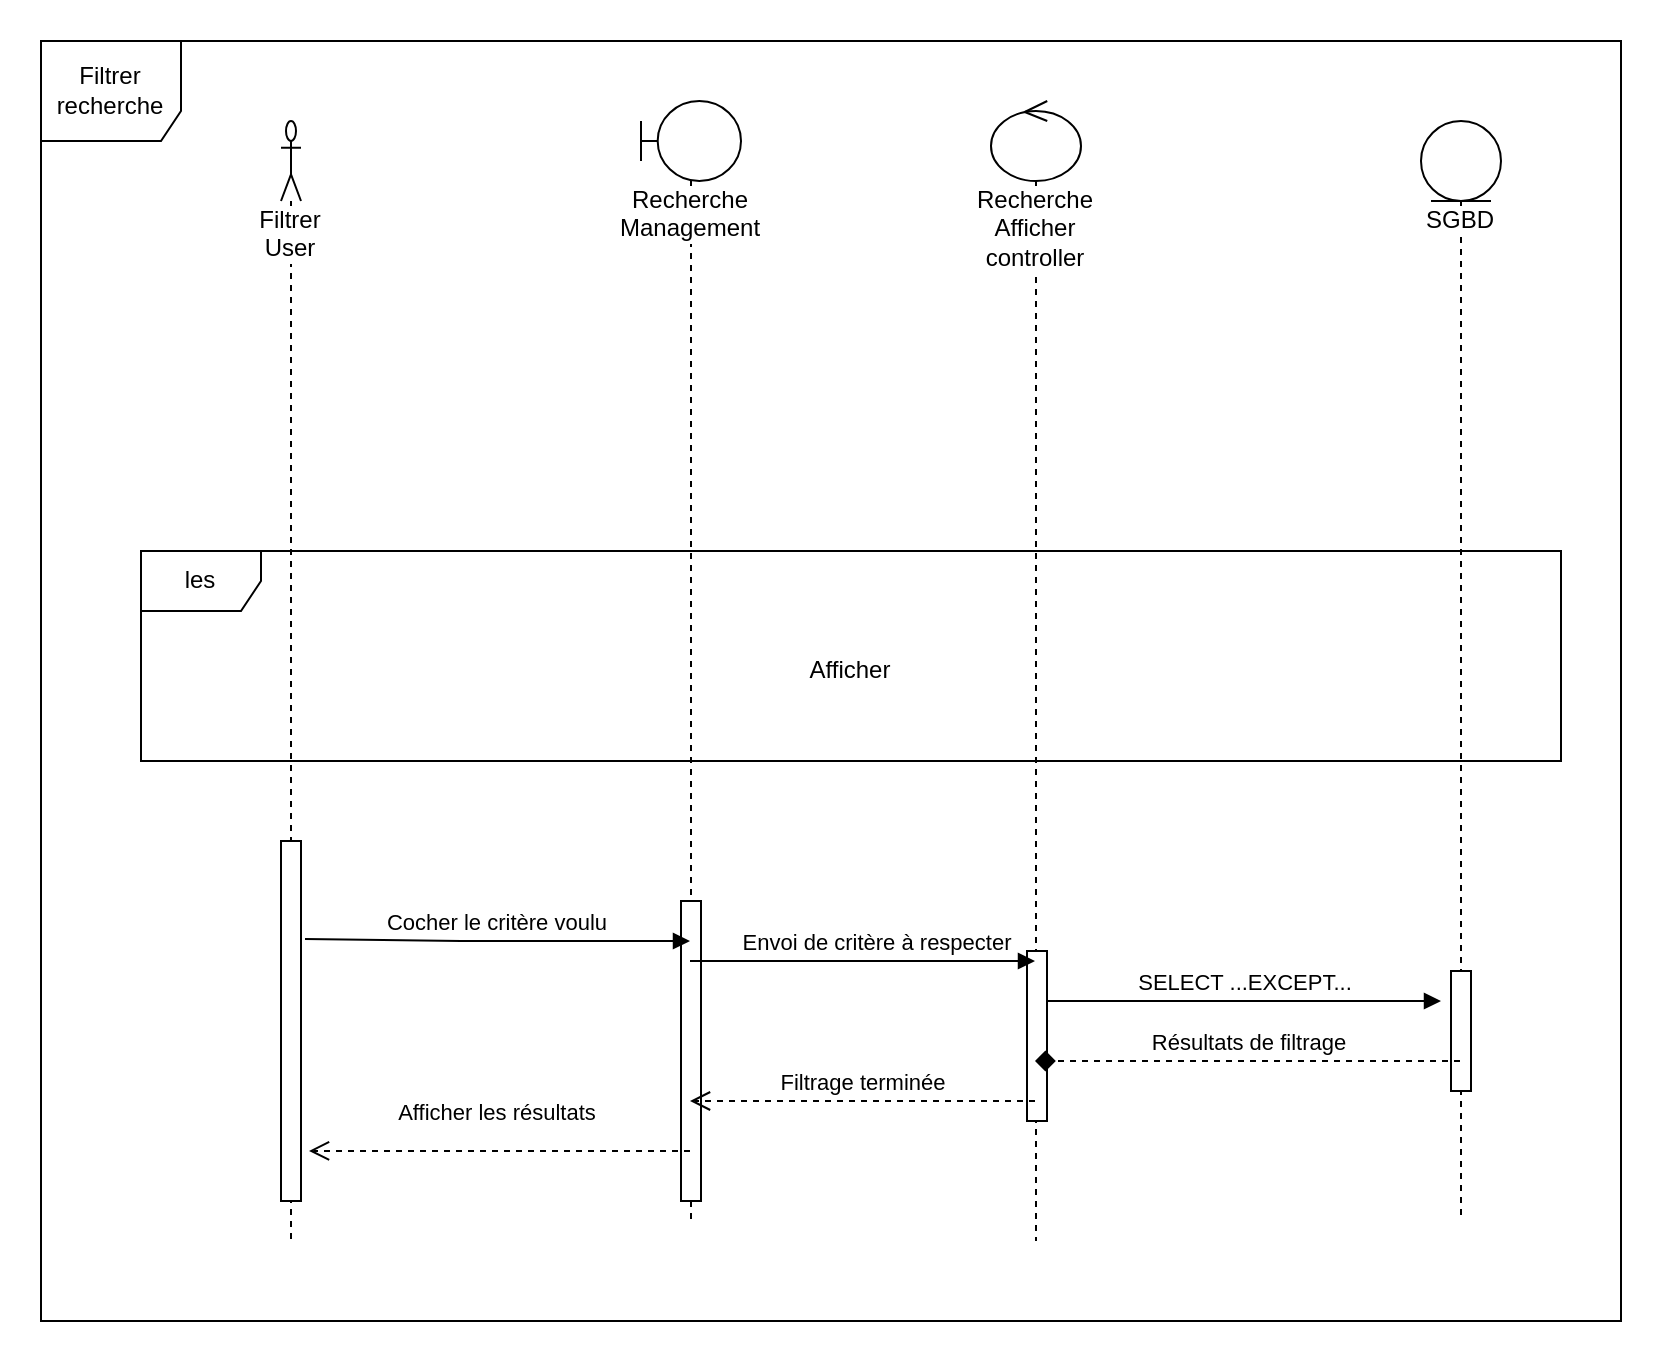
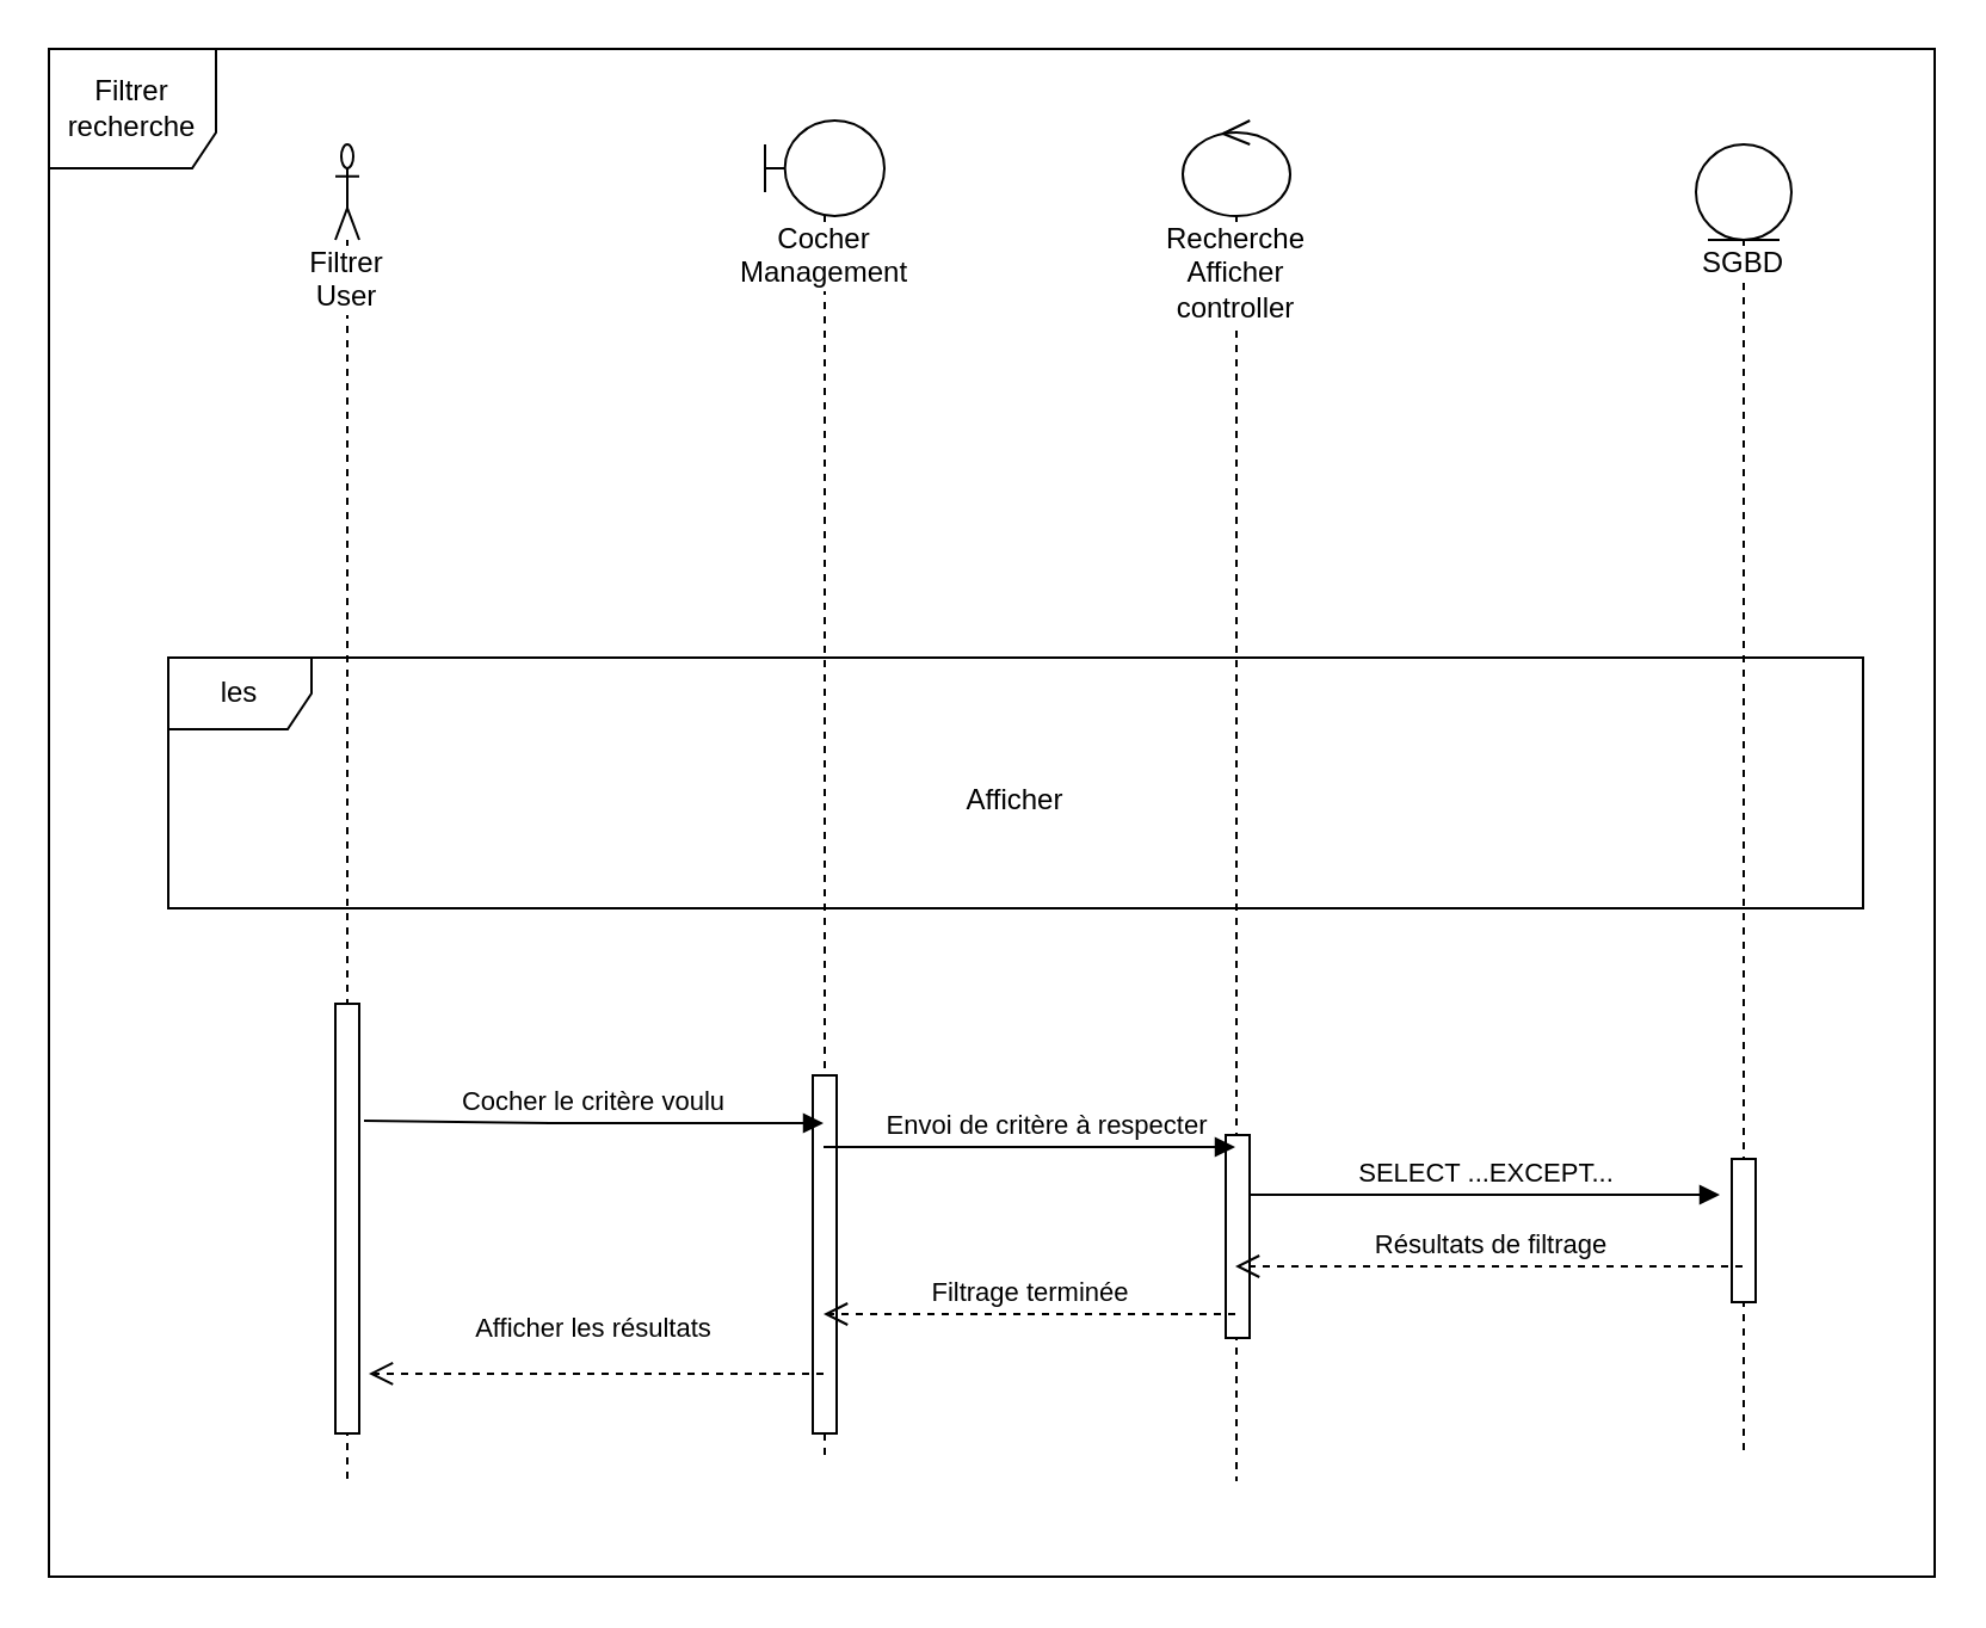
  <mxCell id="0" />
  <mxCell id="1" parent="0" />
  <mxCell id="2" value="Filtrer recherche&lt;br&gt;" style="shape=umlFrame;whiteSpace=wrap;html=1;width=70;height=50;" parent="1" vertex="1"><mxGeometry y="20" width="790" height="640" as="geometry" x="20" /></mxCell>
- <mxCell id="3" value="Recherche&lt;br&gt;Management" style="shape=umlLifeline;participant=umlBoundary;perimeter=lifelinePerimeter;whiteSpace=wrap;html=1;container=1;collapsible=0;recursiveResize=0;verticalAlign=top;spacingTop=36;labelBackgroundColor=#ffffff;outlineConnect=0;" parent="1" vertex="1"><mxGeometry x="320" y="50" width="50" height="560" as="geometry" /></mxCell>
+ <mxCell id="3" value="Cocher&lt;br&gt;Management" style="shape=umlLifeline;participant=umlBoundary;perimeter=lifelinePerimeter;whiteSpace=wrap;html=1;container=1;collapsible=0;recursiveResize=0;verticalAlign=top;spacingTop=36;labelBackgroundColor=#ffffff;outlineConnect=0;" parent="1" vertex="1"><mxGeometry x="320" y="50" width="50" height="560" as="geometry" /></mxCell>
  <mxCell id="4" value="" style="html=1;points=[];perimeter=orthogonalPerimeter;" parent="3" vertex="1"><mxGeometry x="20" y="400" width="10" height="150" as="geometry" /></mxCell>
  <mxCell id="5" value="Filtrer User" style="shape=umlLifeline;participant=umlActor;perimeter=lifelinePerimeter;whiteSpace=wrap;html=1;container=1;collapsible=0;recursiveResize=0;verticalAlign=top;spacingTop=36;labelBackgroundColor=#ffffff;outlineConnect=0;" parent="1" vertex="1"><mxGeometry x="140" y="60" width="10" height="560" as="geometry" /></mxCell>
  <mxCell id="6" value="" style="html=1;points=[];perimeter=orthogonalPerimeter;" parent="5" vertex="1"><mxGeometry y="360" width="10" height="180" as="geometry" /></mxCell>
  <mxCell id="7" value="Recherche&lt;br&gt;Afficher controller" style="shape=umlLifeline;participant=umlControl;perimeter=lifelinePerimeter;whiteSpace=wrap;html=1;container=1;collapsible=0;recursiveResize=0;verticalAlign=top;spacingTop=36;labelBackgroundColor=#ffffff;outlineConnect=0;" parent="1" vertex="1"><mxGeometry x="495" y="50" width="45" height="570" as="geometry" /></mxCell>
  <mxCell id="8" value="" style="html=1;points=[];perimeter=orthogonalPerimeter;" parent="7" vertex="1"><mxGeometry x="18" y="425" width="10" height="85" as="geometry" /></mxCell>
  <mxCell id="9" value="SGBD" style="shape=umlLifeline;participant=umlEntity;perimeter=lifelinePerimeter;whiteSpace=wrap;html=1;container=1;collapsible=0;recursiveResize=0;verticalAlign=top;spacingTop=36;labelBackgroundColor=#ffffff;outlineConnect=0;" parent="1" vertex="1"><mxGeometry x="710" y="60" width="40" height="550" as="geometry" /></mxCell>
  <mxCell id="10" value="" style="html=1;points=[];perimeter=orthogonalPerimeter;" parent="9" vertex="1"><mxGeometry x="15" y="425" width="10" height="60" as="geometry" /></mxCell>
  <mxCell id="11" value="" style="html=1;verticalAlign=bottom;endArrow=block;" parent="9" source="10" target="9" edge="1"><mxGeometry width="80" relative="1" as="geometry"><mxPoint x="-190" y="320" as="sourcePoint" /><mxPoint x="-110" y="320" as="targetPoint" /></mxGeometry></mxCell>
  <mxCell id="12" value="Cocher le critère voulu" style="html=1;verticalAlign=bottom;endArrow=block;exitX=1.2;exitY=0.272;exitDx=0;exitDy=0;exitPerimeter=0;" parent="1" source="6" target="3" edge="1"><mxGeometry width="80" relative="1" as="geometry"><mxPoint x="150" y="290" as="sourcePoint" /><mxPoint x="230" y="290" as="targetPoint" /><Array as="points"><mxPoint x="230" y="470" /></Array></mxGeometry></mxCell>
- <mxCell id="13" value="Résultats de filtrage" style="html=1;verticalAlign=bottom;endArrow=diamond;dashed=1;endSize=8;" parent="1" source="9" target="7" edge="1"><mxGeometry relative="1" as="geometry"><mxPoint x="730" y="400" as="sourcePoint" /><mxPoint x="650" y="400" as="targetPoint" /><Array as="points"><mxPoint x="650" y="530" /></Array></mxGeometry></mxCell>
+ <mxCell id="13" value="Résultats de filtrage" style="html=1;verticalAlign=bottom;endArrow=open;dashed=1;endSize=8;" parent="1" source="9" target="7" edge="1"><mxGeometry relative="1" as="geometry"><mxPoint x="730" y="400" as="sourcePoint" /><mxPoint x="650" y="400" as="targetPoint" /><Array as="points"><mxPoint x="650" y="530" /></Array></mxGeometry></mxCell>
  <mxCell id="14" value="Filtrage terminée" style="html=1;verticalAlign=bottom;endArrow=open;dashed=1;endSize=8;" parent="1" source="7" target="3" edge="1"><mxGeometry relative="1" as="geometry"><mxPoint x="510" y="420" as="sourcePoint" /><mxPoint x="380" y="420" as="targetPoint" /><Array as="points"><mxPoint x="430" y="550" /></Array></mxGeometry></mxCell>
  <mxCell id="15" value="Afficher les résultats" style="html=1;verticalAlign=bottom;endArrow=open;dashed=1;endSize=8;entryX=1.4;entryY=0.861;entryDx=0;entryDy=0;entryPerimeter=0;" parent="1" source="3" target="6" edge="1"><mxGeometry x="0.023" y="-10" relative="1" as="geometry"><mxPoint x="340" y="440" as="sourcePoint" /><mxPoint x="153" y="548" as="targetPoint" /><mxPoint as="offset" /></mxGeometry></mxCell>
  <mxCell id="16" value="SELECT ...EXCEPT..." style="html=1;verticalAlign=bottom;endArrow=block;entryX=0.25;entryY=0.8;entryDx=0;entryDy=0;entryPerimeter=0;" parent="1" source="8" target="9" edge="1"><mxGeometry width="80" relative="1" as="geometry"><mxPoint x="523" y="385" as="sourcePoint" /><mxPoint x="729.5" y="385" as="targetPoint" /></mxGeometry></mxCell>
  <mxCell id="17" value="Envoi de critère à respecter" style="html=1;verticalAlign=bottom;endArrow=block;" parent="1" source="3" target="7" edge="1"><mxGeometry x="0.078" width="80" relative="1" as="geometry"><mxPoint x="350" y="370" as="sourcePoint" /><mxPoint x="430" y="370" as="targetPoint" /><Array as="points"><mxPoint x="470" y="480" /></Array><mxPoint as="offset" /></mxGeometry></mxCell>
  <mxCell id="18" value="les" style="shape=umlFrame;whiteSpace=wrap;html=1;" parent="1" vertex="1"><mxGeometry x="70" y="275" width="710" height="105" as="geometry" /></mxCell>
  <mxCell id="19" value="Afficher" style="text;html=1;strokeColor=none;fillColor=none;align=center;verticalAlign=middle;whiteSpace=wrap;rounded=0;" parent="1" vertex="1"><mxGeometry x="200" y="310" width="450" height="50" as="geometry" /></mxCell>
